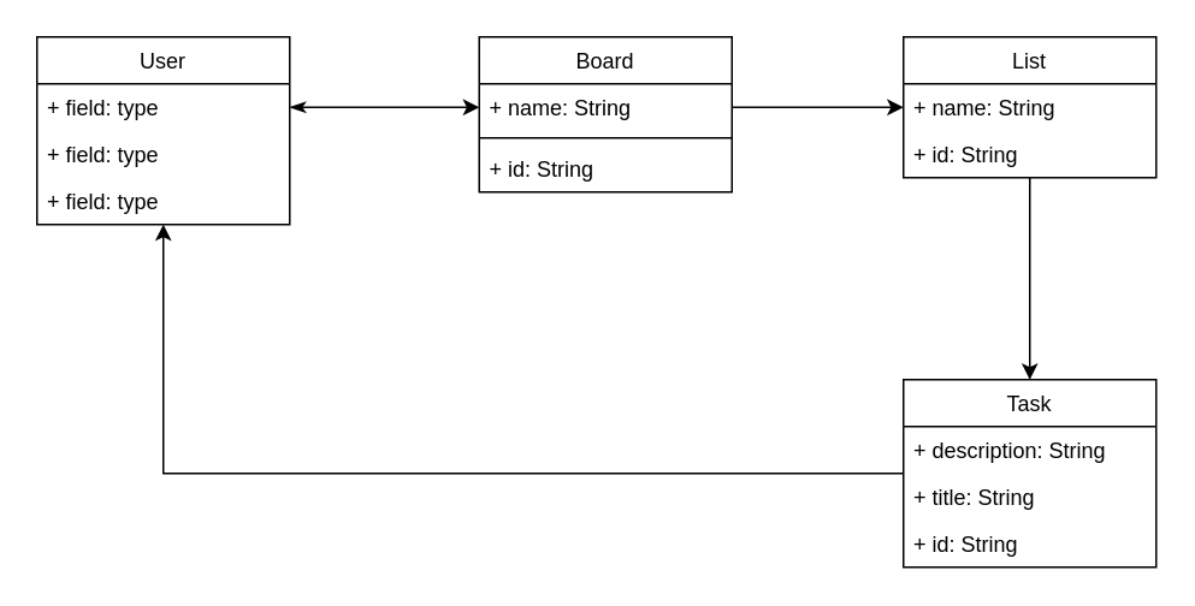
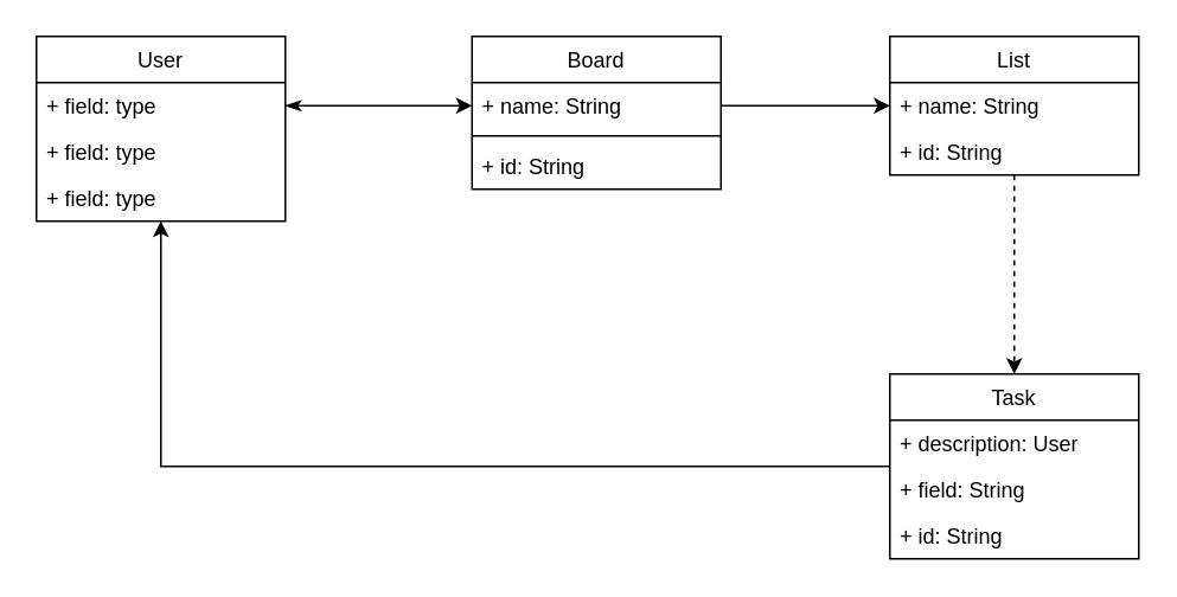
  <mxCell id="0" />
  <mxCell id="1" parent="0" />
  <mxCell id="2" value="User" style="swimlane;fontStyle=0;childLayout=stackLayout;horizontal=1;startSize=26;fillColor=none;horizontalStack=0;resizeParent=1;resizeParentMax=0;resizeLast=0;collapsible=1;marginBottom=0;" vertex="1" parent="1"><mxGeometry x="20" y="20" width="140" height="104" as="geometry" /></mxCell>
  <mxCell id="3" value="+ field: type" style="text;strokeColor=none;fillColor=none;align=left;verticalAlign=top;spacingLeft=4;spacingRight=4;overflow=hidden;rotatable=0;points=[[0,0.5],[1,0.5]];portConstraint=eastwest;" vertex="1" parent="2"><mxGeometry y="26" width="140" height="26" as="geometry" /></mxCell>
  <mxCell id="4" value="+ field: type" style="text;strokeColor=none;fillColor=none;align=left;verticalAlign=top;spacingLeft=4;spacingRight=4;overflow=hidden;rotatable=0;points=[[0,0.5],[1,0.5]];portConstraint=eastwest;" vertex="1" parent="2"><mxGeometry y="52" width="140" height="26" as="geometry" /></mxCell>
  <mxCell id="5" value="+ field: type" style="text;strokeColor=none;fillColor=none;align=left;verticalAlign=top;spacingLeft=4;spacingRight=4;overflow=hidden;rotatable=0;points=[[0,0.5],[1,0.5]];portConstraint=eastwest;" vertex="1" parent="2"><mxGeometry y="78" width="140" height="26" as="geometry" /></mxCell>
  <mxCell id="6" value="Board" style="swimlane;fontStyle=0;childLayout=stackLayout;horizontal=1;startSize=26;fillColor=none;horizontalStack=0;resizeParent=1;resizeParentMax=0;resizeLast=0;collapsible=1;marginBottom=0;" vertex="1" parent="1"><mxGeometry x="265" y="20" width="140" height="86" as="geometry" /></mxCell>
  <mxCell id="7" value="+ name: String" style="text;strokeColor=none;fillColor=none;align=left;verticalAlign=top;spacingLeft=4;spacingRight=4;overflow=hidden;rotatable=0;points=[[0,0.5],[1,0.5]];portConstraint=eastwest;" vertex="1" parent="6"><mxGeometry y="26" width="140" height="26" as="geometry" /></mxCell>
  <mxCell id="8" value="" style="line;strokeWidth=1;fillColor=none;align=left;verticalAlign=middle;spacingTop=-1;spacingLeft=3;spacingRight=3;rotatable=0;labelPosition=right;points=[];portConstraint=eastwest;" vertex="1" parent="6"><mxGeometry y="52" width="140" height="8" as="geometry" /></mxCell>
  <mxCell id="9" value="+ id: String" style="text;strokeColor=none;fillColor=none;align=left;verticalAlign=top;spacingLeft=4;spacingRight=4;overflow=hidden;rotatable=0;points=[[0,0.5],[1,0.5]];portConstraint=eastwest;" vertex="1" parent="6"><mxGeometry y="60" width="140" height="26" as="geometry" /></mxCell>
- <mxCell id="10" value="" style="edgeStyle=orthogonalEdgeStyle;rounded=0;orthogonalLoop=1;jettySize=auto;html=1;startArrow=none;startFill=0;entryX=0.5;entryY=0;entryDx=0;entryDy=0;" edge="1" parent="1" source="11" target="17"><mxGeometry relative="1" as="geometry" /></mxCell>
+ <mxCell id="10" value="" style="edgeStyle=orthogonalEdgeStyle;rounded=0;orthogonalLoop=1;jettySize=auto;html=1;startArrow=none;startFill=0;entryX=0.5;entryY=0;entryDx=0;entryDy=0;dashed=1;" edge="1" parent="1" source="11" target="17"><mxGeometry relative="1" as="geometry" /></mxCell>
  <mxCell id="11" value="List" style="swimlane;fontStyle=0;childLayout=stackLayout;horizontal=1;startSize=26;fillColor=none;horizontalStack=0;resizeParent=1;resizeParentMax=0;resizeLast=0;collapsible=1;marginBottom=0;" vertex="1" parent="1"><mxGeometry x="500" y="20" width="140" height="78" as="geometry" /></mxCell>
  <mxCell id="12" value="+ name: String " style="text;strokeColor=none;fillColor=none;align=left;verticalAlign=top;spacingLeft=4;spacingRight=4;overflow=hidden;rotatable=0;points=[[0,0.5],[1,0.5]];portConstraint=eastwest;" vertex="1" parent="11"><mxGeometry y="26" width="140" height="26" as="geometry" /></mxCell>
  <mxCell id="13" value="+ id: String" style="text;strokeColor=none;fillColor=none;align=left;verticalAlign=top;spacingLeft=4;spacingRight=4;overflow=hidden;rotatable=0;points=[[0,0.5],[1,0.5]];portConstraint=eastwest;" vertex="1" parent="11"><mxGeometry y="52" width="140" height="26" as="geometry" /></mxCell>
  <mxCell id="14" value="" style="edgeStyle=orthogonalEdgeStyle;rounded=0;orthogonalLoop=1;jettySize=auto;html=1;entryX=0;entryY=0.5;entryDx=0;entryDy=0;" edge="1" parent="1" source="7" target="12"><mxGeometry relative="1" as="geometry" /></mxCell>
  <mxCell id="15" value="" style="edgeStyle=orthogonalEdgeStyle;rounded=0;orthogonalLoop=1;jettySize=auto;html=1;startArrow=classicThin;startFill=1;entryX=0;entryY=0.5;entryDx=0;entryDy=0;" edge="1" parent="1" source="3" target="7"><mxGeometry relative="1" as="geometry" /></mxCell>
  <mxCell id="16" style="edgeStyle=orthogonalEdgeStyle;rounded=0;orthogonalLoop=1;jettySize=auto;html=1;startArrow=none;startFill=0;" edge="1" parent="1" source="17" target="2"><mxGeometry relative="1" as="geometry" /></mxCell>
  <mxCell id="17" value="Task" style="swimlane;fontStyle=0;childLayout=stackLayout;horizontal=1;startSize=26;fillColor=none;horizontalStack=0;resizeParent=1;resizeParentMax=0;resizeLast=0;collapsible=1;marginBottom=0;" vertex="1" parent="1"><mxGeometry x="500" y="210" width="140" height="104" as="geometry" /></mxCell>
- <mxCell id="18" value="+ description: String" style="text;strokeColor=none;fillColor=none;align=left;verticalAlign=top;spacingLeft=4;spacingRight=4;overflow=hidden;rotatable=0;points=[[0,0.5],[1,0.5]];portConstraint=eastwest;" vertex="1" parent="17"><mxGeometry y="26" width="140" height="26" as="geometry" /></mxCell>
- <mxCell id="19" value="+ title: String " style="text;strokeColor=none;fillColor=none;align=left;verticalAlign=top;spacingLeft=4;spacingRight=4;overflow=hidden;rotatable=0;points=[[0,0.5],[1,0.5]];portConstraint=eastwest;" vertex="1" parent="17"><mxGeometry y="52" width="140" height="26" as="geometry" /></mxCell>
+ <mxCell id="18" value="+ description: User" style="text;strokeColor=none;fillColor=none;align=left;verticalAlign=top;spacingLeft=4;spacingRight=4;overflow=hidden;rotatable=0;points=[[0,0.5],[1,0.5]];portConstraint=eastwest;" vertex="1" parent="17"><mxGeometry y="26" width="140" height="26" as="geometry" /></mxCell>
+ <mxCell id="19" value="+ field: String " style="text;strokeColor=none;fillColor=none;align=left;verticalAlign=top;spacingLeft=4;spacingRight=4;overflow=hidden;rotatable=0;points=[[0,0.5],[1,0.5]];portConstraint=eastwest;" vertex="1" parent="17"><mxGeometry y="52" width="140" height="26" as="geometry" /></mxCell>
  <mxCell id="20" value="+ id: String" style="text;strokeColor=none;fillColor=none;align=left;verticalAlign=top;spacingLeft=4;spacingRight=4;overflow=hidden;rotatable=0;points=[[0,0.5],[1,0.5]];portConstraint=eastwest;" vertex="1" parent="17"><mxGeometry y="78" width="140" height="26" as="geometry" /></mxCell>
